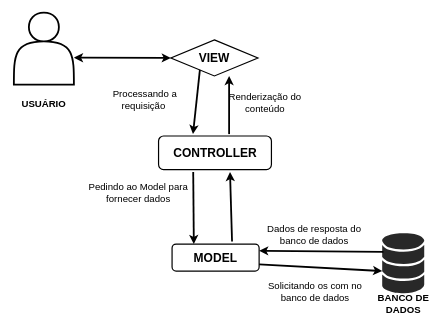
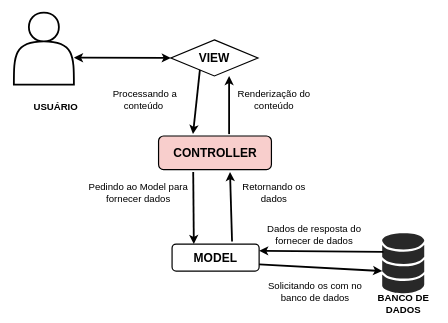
  <mxCell id="0" />
  <mxCell id="1" parent="0" />
  <mxCell id="2" value="&lt;b&gt;&lt;font style=&quot;font-size: 20px&quot;&gt;VIEW&lt;/font&gt;&lt;/b&gt;" style="rhombus;whiteSpace=wrap;html=1;strokeWidth=2;" parent="1" vertex="1"><mxGeometry x="284" y="66" width="145" height="60" as="geometry" /></mxCell>
- <mxCell id="3" value="&lt;font style=&quot;font-size: 20px&quot;&gt;&lt;b&gt;CONTROLLER&lt;/b&gt;&lt;/font&gt;" style="rounded=1;whiteSpace=wrap;html=1;strokeWidth=2;" parent="1" vertex="1"><mxGeometry x="263.5" y="226" width="188" height="56" as="geometry" /></mxCell>
+ <mxCell id="3" value="&lt;font style=&quot;font-size: 20px&quot;&gt;&lt;b&gt;CONTROLLER&lt;/b&gt;&lt;/font&gt;" style="rounded=1;whiteSpace=wrap;html=1;strokeWidth=2;fillColor=#f8cecc;" parent="1" vertex="1"><mxGeometry x="263.5" y="226" width="188" height="56" as="geometry" /></mxCell>
  <mxCell id="4" value="" style="endArrow=classic;html=1;exitX=0.25;exitY=1;exitDx=0;exitDy=0;entryX=0.305;entryY=-0.056;entryDx=0;entryDy=0;entryPerimeter=0;strokeWidth=3;" parent="1" source="2" target="3" edge="1"><mxGeometry width="50" height="50" relative="1" as="geometry"><mxPoint x="310" y="556" as="sourcePoint" /><mxPoint x="340" y="306" as="targetPoint" /></mxGeometry></mxCell>
  <mxCell id="5" value="" style="shape=actor;whiteSpace=wrap;html=1;strokeWidth=3;" parent="1" vertex="1"><mxGeometry x="22.5" y="20.5" width="100" height="120" as="geometry" /></mxCell>
  <mxCell id="6" value="" style="endArrow=classic;html=1;exitX=0.625;exitY=-0.056;exitDx=0;exitDy=0;exitPerimeter=0;strokeWidth=3;entryX=0.669;entryY=1;entryDx=0;entryDy=0;entryPerimeter=0;" parent="1" source="3" target="2" edge="1"><mxGeometry width="50" height="50" relative="1" as="geometry"><mxPoint x="403" y="282" as="sourcePoint" /><mxPoint x="382" y="156" as="targetPoint" /></mxGeometry></mxCell>
  <mxCell id="7" value="&lt;font style=&quot;font-size: 20px&quot;&gt;&lt;b&gt;MODEL&lt;/b&gt;&lt;/font&gt;" style="rounded=1;whiteSpace=wrap;html=1;strokeWidth=2;" parent="1" vertex="1"><mxGeometry x="286" y="406" width="145" height="45" as="geometry" /></mxCell>
  <mxCell id="8" value="" style="endArrow=classic;html=1;strokeWidth=3;entryX=0.25;entryY=0;entryDx=0;entryDy=0;exitX=0.307;exitY=1.071;exitDx=0;exitDy=0;exitPerimeter=0;" parent="1" source="3" target="7" edge="1"><mxGeometry width="50" height="50" relative="1" as="geometry"><mxPoint x="311" y="336" as="sourcePoint" /><mxPoint x="321" y="456" as="targetPoint" /></mxGeometry></mxCell>
  <mxCell id="9" value="" style="endArrow=classic;html=1;exitX=0.689;exitY=-0.095;exitDx=0;exitDy=0;entryX=0.633;entryY=1.071;entryDx=0;entryDy=0;entryPerimeter=0;exitPerimeter=0;strokeWidth=3;" parent="1" source="7" target="3" edge="1"><mxGeometry width="50" height="50" relative="1" as="geometry"><mxPoint x="340" y="396" as="sourcePoint" /><mxPoint x="397" y="372" as="targetPoint" /></mxGeometry></mxCell>
  <mxCell id="10" value="" style="verticalLabelPosition=bottom;html=1;fillColor=#282828;verticalAlign=top;pointerEvents=1;align=center;shape=mxgraph.cisco_safe.iot_things_icons.icon7;strokeWidth=2;strokeColor=#004C99;" parent="1" vertex="1"><mxGeometry x="636" y="388" width="70" height="100" as="geometry" /></mxCell>
  <mxCell id="11" value="" style="endArrow=classic;html=1;exitX=1;exitY=0.75;exitDx=0;exitDy=0;strokeWidth=3;entryX=0;entryY=0.63;entryDx=0;entryDy=0;entryPerimeter=0;" parent="1" source="7" target="10" edge="1"><mxGeometry width="50" height="50" relative="1" as="geometry"><mxPoint x="515" y="467.5" as="sourcePoint" /><mxPoint x="656" y="450" as="targetPoint" /></mxGeometry></mxCell>
  <mxCell id="12" value="" style="endArrow=none;html=1;startArrow=classic;startFill=1;endFill=0;exitX=1;exitY=0.25;exitDx=0;exitDy=0;strokeWidth=3;entryX=0.029;entryY=0.31;entryDx=0;entryDy=0;entryPerimeter=0;" parent="1" source="7" target="10" edge="1"><mxGeometry width="50" height="50" relative="1" as="geometry"><mxPoint x="465" y="433.5" as="sourcePoint" /><mxPoint x="646" y="421" as="targetPoint" /></mxGeometry></mxCell>
- <mxCell id="13" value="&lt;span style=&quot;font-size: 16px&quot;&gt;&lt;b&gt;USUÁRIO&lt;/b&gt;&lt;/span&gt;" style="text;html=1;strokeColor=none;fillColor=none;align=center;verticalAlign=middle;whiteSpace=wrap;rounded=0;" parent="1" vertex="1"><mxGeometry x="20" y="161.5" width="105" height="20" as="geometry" /></mxCell>
+ <mxCell id="13" value="&lt;span style=&quot;font-size: 16px&quot;&gt;&lt;b&gt;USUÁRIO&lt;/b&gt;&lt;/span&gt;" style="text;html=1;strokeColor=none;fillColor=none;align=center;verticalAlign=middle;whiteSpace=wrap;rounded=0;" parent="1" vertex="1"><mxGeometry x="40" y="166.5" width="105" height="20" as="geometry" /></mxCell>
  <mxCell id="14" value="" style="endArrow=classic;html=1;strokeWidth=3;startArrow=classic;startFill=1;exitX=1;exitY=0.625;exitDx=0;exitDy=0;exitPerimeter=0;entryX=0;entryY=0.5;entryDx=0;entryDy=0;" parent="1" source="5" target="2" edge="1"><mxGeometry width="50" height="50" relative="1" as="geometry"><mxPoint x="87" y="96" as="sourcePoint" /><mxPoint x="276" y="96" as="targetPoint" /></mxGeometry></mxCell>
- <mxCell id="15" value="&lt;font style=&quot;font-size: 16px ; font-weight: normal&quot;&gt;Processando a requisição&amp;nbsp;&lt;/font&gt;" style="text;html=1;strokeColor=none;fillColor=none;align=center;verticalAlign=middle;whiteSpace=wrap;rounded=0;fontStyle=1" parent="1" vertex="1"><mxGeometry x="166" y="141" width="150" height="50" as="geometry" /></mxCell>
- <mxCell id="16" value="&lt;font style=&quot;font-size: 16px&quot;&gt;Renderização do conteúdo&lt;/font&gt;" style="text;html=1;strokeColor=none;fillColor=none;align=center;verticalAlign=middle;whiteSpace=wrap;rounded=0;" parent="1" vertex="1"><mxGeometry x="371" y="146" width="140" height="50" as="geometry" /></mxCell>
+ <mxCell id="15" value="&lt;font style=&quot;font-size: 16px ; font-weight: normal&quot;&gt;Processando a conteúdo&amp;nbsp;&lt;/font&gt;" style="text;html=1;strokeColor=none;fillColor=none;align=center;verticalAlign=middle;whiteSpace=wrap;rounded=0;fontStyle=1" parent="1" vertex="1"><mxGeometry x="166" y="141" width="150" height="50" as="geometry" /></mxCell>
+ <mxCell id="16" value="&lt;font style=&quot;font-size: 16px&quot;&gt;Renderização do conteúdo&lt;/font&gt;" style="text;html=1;strokeColor=none;fillColor=none;align=center;verticalAlign=middle;whiteSpace=wrap;rounded=0;" parent="1" vertex="1"><mxGeometry x="386" y="141" width="140" height="50" as="geometry" /></mxCell>
+ <mxCell id="17" value="&lt;span style=&quot;font-size: 16px&quot;&gt;Retornando os dados&lt;/span&gt;" style="text;html=1;strokeColor=none;fillColor=none;align=center;verticalAlign=middle;whiteSpace=wrap;rounded=0;" parent="1" vertex="1"><mxGeometry x="386" y="296" width="140" height="50" as="geometry" /></mxCell>
  <mxCell id="18" value="&lt;div&gt;&lt;span style=&quot;font-size: 16px&quot;&gt;Solicitando os com no banco de dados&lt;/span&gt;&lt;/div&gt;" style="text;html=1;strokeColor=none;fillColor=none;align=center;verticalAlign=middle;whiteSpace=wrap;rounded=0;" parent="1" vertex="1"><mxGeometry x="441.5" y="456" width="164.5" height="60" as="geometry" /></mxCell>
  <mxCell id="19" value="&lt;div&gt;&lt;span style=&quot;font-size: 16px&quot;&gt;Pedindo ao Model para fornecer dados&lt;/span&gt;&lt;/div&gt;" style="text;html=1;strokeColor=none;fillColor=none;align=center;verticalAlign=middle;whiteSpace=wrap;rounded=0;" parent="1" vertex="1"><mxGeometry x="146" y="291" width="168" height="60" as="geometry" /></mxCell>
- <mxCell id="20" value="&lt;div&gt;&lt;span style=&quot;font-size: 16px&quot;&gt;Dados de resposta do banco de dados&lt;/span&gt;&lt;/div&gt;" style="text;html=1;strokeColor=none;fillColor=none;align=center;verticalAlign=middle;whiteSpace=wrap;rounded=0;" parent="1" vertex="1"><mxGeometry x="440" y="360" width="166" height="60" as="geometry" /></mxCell>
+ <mxCell id="20" value="&lt;div&gt;&lt;span style=&quot;font-size: 16px&quot;&gt;Dados de resposta do fornecer de dados&lt;/span&gt;&lt;/div&gt;" style="text;html=1;strokeColor=none;fillColor=none;align=center;verticalAlign=middle;whiteSpace=wrap;rounded=0;" parent="1" vertex="1"><mxGeometry x="440" y="360" width="166" height="60" as="geometry" /></mxCell>
  <mxCell id="21" value="&lt;span style=&quot;font-size: 16px&quot;&gt;&lt;b&gt;BANCO DE DADOS&lt;/b&gt;&lt;/span&gt;" style="text;html=1;strokeColor=none;fillColor=none;align=center;verticalAlign=middle;whiteSpace=wrap;rounded=0;" vertex="1" parent="1"><mxGeometry x="618.5" y="496" width="105" height="20" as="geometry" /></mxCell>
